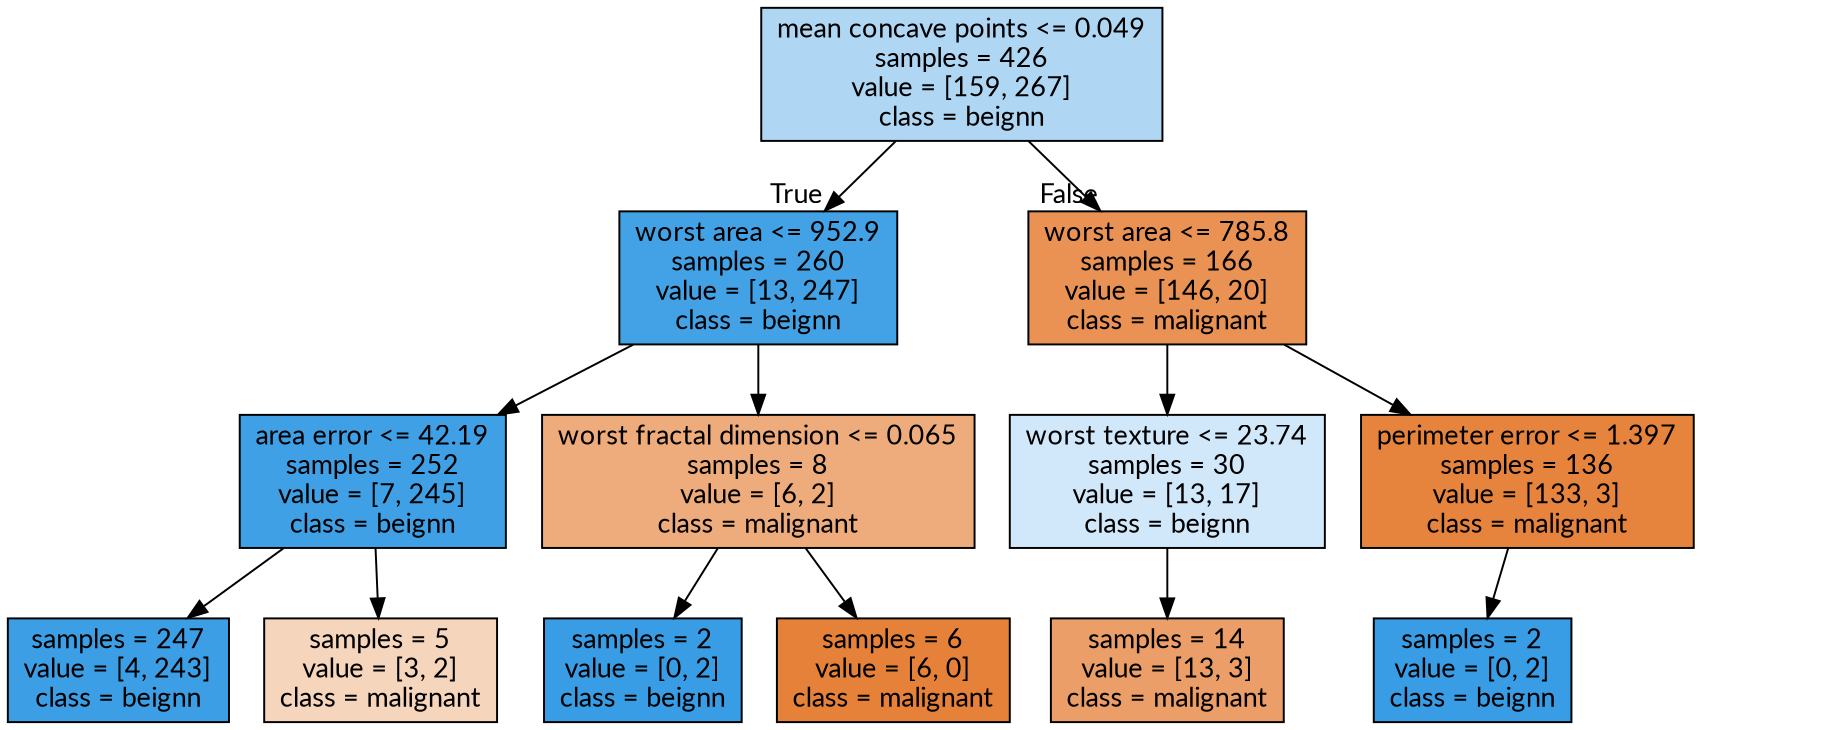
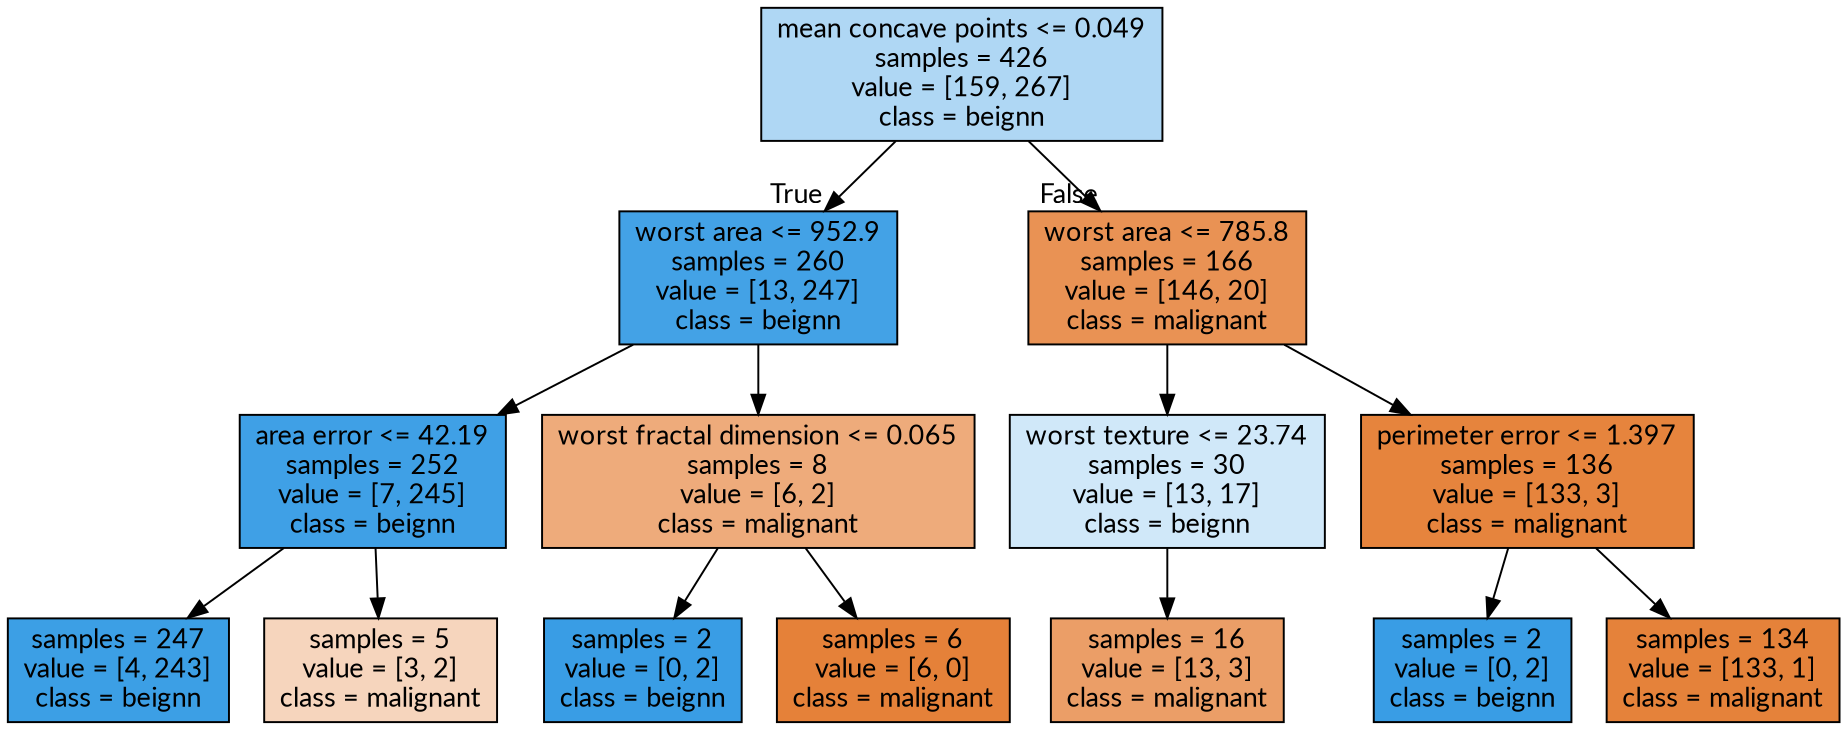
  digraph {
    fontname=Lato
    node [color=black fillcolor="#399de5" fontname=Lato shape=box style=filled]
    edge [fontname=Lato]
    n1 [fillcolor="#afd7f4" label="mean concave points <= 0.049\nsamples = 426\nvalue = [159, 267]\nclass = beignn"]
    n2 [fillcolor="#43a2e6" label="worst area <= 952.9\nsamples = 260\nvalue = [13, 247]\nclass = beignn"]
    n3 [fillcolor="#e99254" label="worst area <= 785.8\nsamples = 166\nvalue = [146, 20]\nclass = malignant"]
    n4 [fillcolor="#3fa0e6" label="area error <= 42.19\nsamples = 252\nvalue = [7, 245]\nclass = beignn"]
    n5 [fillcolor="#eeab7b" label="worst fractal dimension <= 0.065\nsamples = 8\nvalue = [6, 2]\nclass = malignant"]
    n6 [fillcolor="#d0e8f9" label="worst texture <= 23.74\nsamples = 30\nvalue = [13, 17]\nclass = beignn"]
    n7 [fillcolor="#e6843d" label="perimeter error <= 1.397\nsamples = 136\nvalue = [133, 3]\nclass = malignant"]
    n8 [fillcolor="#3c9fe5" label="samples = 247\nvalue = [4, 243]\nclass = beignn"]
    n9 [fillcolor="#f6d5bd" label="samples = 5\nvalue = [3, 2]\nclass = malignant"]
    n10 [label="samples = 2\nvalue = [0, 2]\nclass = beignn"]
    n11 [fillcolor="#e58139" label="samples = 6\nvalue = [6, 0]\nclass = malignant"]
-   n12 [fillcolor="#eb9e67" label="samples = 14\nvalue = [13, 3]\nclass = malignant"]
+   n12 [fillcolor="#eb9e67" label="samples = 16\nvalue = [13, 3]\nclass = malignant"]
    n13 [label="samples = 2\nvalue = [0, 2]\nclass = beignn"]
+   n14 [fillcolor="#e5823a" label="samples = 134\nvalue = [133, 1]\nclass = malignant"]
    n1 -> n2 [headlabel=True labelangle=45 labeldistance=2.5]
    n1 -> n3 [headlabel=False labelangle=-45 labeldistance=2.5]
    n2 -> n4
    n2 -> n5
    n3 -> n6
    n3 -> n7
    n4 -> n8
    n4 -> n9
    n5 -> n10
    n5 -> n11
    n6 -> n12
    n7 -> n13
+   n7 -> n14
  }
